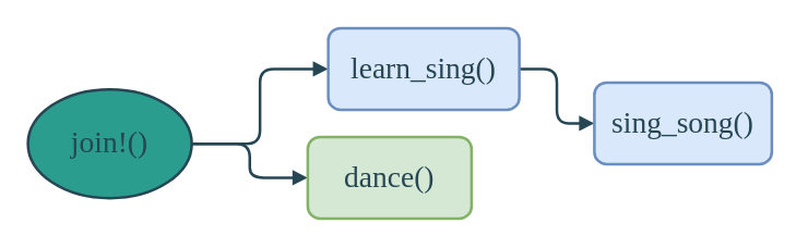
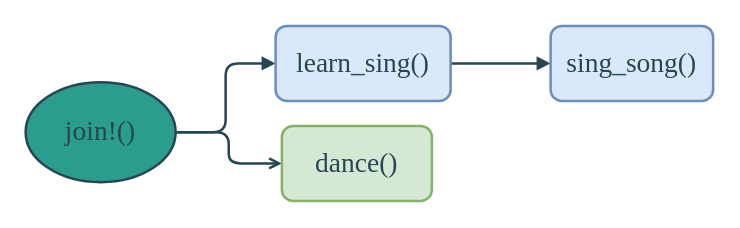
  <mxCell id="0" />
  <mxCell id="1" parent="0" />
  <mxCell id="2" style="edgeStyle=orthogonalEdgeStyle;rounded=1;orthogonalLoop=1;jettySize=auto;html=1;entryX=0;entryY=0.5;entryDx=0;entryDy=0;shadow=0;strokeColor=#264653;strokeWidth=2;fontFamily=Ubuntu;fontSize=22;fontColor=#264653;fontStyle=0;endArrow=block;endFill=1;fillColor=#264653;" edge="1" parent="1" source="4" target="6"><mxGeometry relative="1" as="geometry" /></mxCell>
- <mxCell id="3" style="edgeStyle=orthogonalEdgeStyle;rounded=1;orthogonalLoop=1;jettySize=auto;html=1;entryX=0;entryY=0.5;entryDx=0;entryDy=0;shadow=0;strokeColor=#264653;strokeWidth=2;fontFamily=Ubuntu;fontSize=22;fontColor=#264653;fontStyle=0;endArrow=block;endFill=1;fillColor=#264653;" edge="1" parent="1" source="4" target="7"><mxGeometry relative="1" as="geometry" /></mxCell>
+ <mxCell id="3" style="edgeStyle=orthogonalEdgeStyle;rounded=1;orthogonalLoop=1;jettySize=auto;html=1;entryX=0;entryY=0.5;entryDx=0;entryDy=0;shadow=0;strokeColor=#264653;strokeWidth=2;fontFamily=Ubuntu;fontSize=22;fontColor=#264653;fontStyle=0;endArrow=open;endFill=1;fillColor=#264653;" edge="1" parent="1" source="4" target="7"><mxGeometry relative="1" as="geometry" /></mxCell>
  <mxCell id="4" value="join!()" style="ellipse;whiteSpace=wrap;html=1;rounded=1;shadow=0;strokeWidth=2;fontFamily=Ubuntu;fontSize=22;fontColor=#264653;fontStyle=0;fillColor=#2A9D8F;strokeColor=#264653;" vertex="1" parent="1"><mxGeometry x="20" y="65" width="120" height="80" as="geometry" /></mxCell>
  <mxCell id="5" style="edgeStyle=orthogonalEdgeStyle;rounded=1;orthogonalLoop=1;jettySize=auto;html=1;shadow=0;strokeColor=#264653;strokeWidth=2;fontFamily=Ubuntu;fontSize=22;fontColor=#264653;fontStyle=0;endArrow=block;endFill=1;fillColor=#264653;" edge="1" parent="1" source="6" target="8"><mxGeometry relative="1" as="geometry" /></mxCell>
- <mxCell id="6" value="learn_sing()" style="rounded=1;whiteSpace=wrap;html=1;shadow=0;strokeColor=#6c8ebf;strokeWidth=2;fontFamily=Ubuntu;fontSize=22;fontColor=#264653;fontStyle=0;fillColor=#dae8fc;" vertex="1" parent="1"><mxGeometry x="240" y="20" width="140" height="60" as="geometry" /></mxCell>
+ <mxCell id="6" value="learn_sing()" style="rounded=1;whiteSpace=wrap;html=1;shadow=0;strokeColor=#6c8ebf;strokeWidth=2;fontFamily=Ubuntu;fontSize=22;fontColor=#264653;fontStyle=0;fillColor=#dae8fc;" vertex="1" parent="1"><mxGeometry x="220" y="20" width="140" height="60" as="geometry" /></mxCell>
  <mxCell id="7" value="dance()" style="rounded=1;whiteSpace=wrap;html=1;shadow=0;strokeColor=#82b366;strokeWidth=2;fontFamily=Ubuntu;fontSize=22;fontColor=#264653;fontStyle=0;fillColor=#d5e8d4;" vertex="1" parent="1"><mxGeometry x="225" y="100" width="120" height="60" as="geometry" /></mxCell>
- <mxCell id="8" value="sing_song()" style="rounded=1;whiteSpace=wrap;html=1;shadow=0;strokeColor=#6c8ebf;strokeWidth=2;fontFamily=Ubuntu;fontSize=22;fontColor=#264653;fontStyle=0;fillColor=#dae8fc;" vertex="1" parent="1"><mxGeometry x="435" y="60" width="130" height="60" as="geometry" /></mxCell>
+ <mxCell id="8" value="sing_song()" style="rounded=1;whiteSpace=wrap;html=1;shadow=0;strokeColor=#6c8ebf;strokeWidth=2;fontFamily=Ubuntu;fontSize=22;fontColor=#264653;fontStyle=0;fillColor=#dae8fc;" vertex="1" parent="1"><mxGeometry x="440" y="20" width="130" height="60" as="geometry" /></mxCell>
